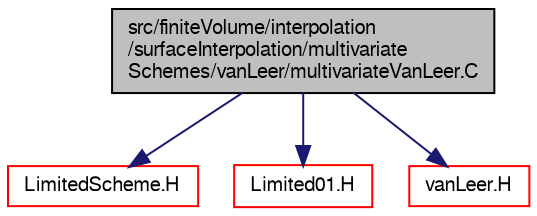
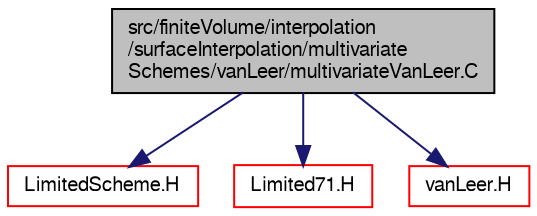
  digraph {
    node [color=red fontname=FreeSans fontsize=10 shape=record]
    edge [color=midnightblue fontname=FreeSans fontsize=10 labelfontname=FreeSans labelfontsize=10 style=solid]
    n1 [color=black fillcolor=grey75 fontcolor=black height=0.2 label="src/finiteVolume/interpolation\l/surfaceInterpolation/multivariate\lSchemes/vanLeer/multivariateVanLeer.C" style=filled width=0.4]
    n2 [height=0.2 label="LimitedScheme.H" width=0.4]
-   n3 [height=0.2 label="Limited01.H" width=0.4]
+   n3 [height=0.2 label="Limited71.H" width=0.4]
    n4 [height=0.2 label="vanLeer.H" width=0.4]
    n1 -> n2
    n1 -> n3
    n1 -> n4
  }
